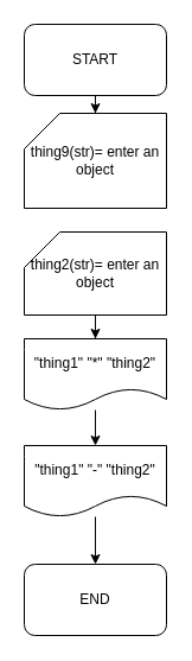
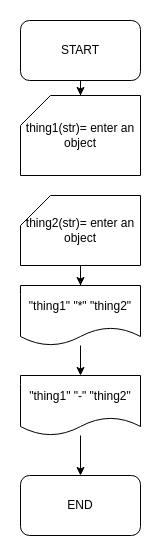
  <mxCell id="0" />
  <mxCell id="1" parent="0" />
  <mxCell id="2" value="END" style="rounded=1;whiteSpace=wrap;html=1;" vertex="1" parent="1"><mxGeometry x="20" y="475" width="120" height="60" as="geometry" /></mxCell>
  <mxCell id="3" value="" style="edgeStyle=orthogonalEdgeStyle;rounded=0;orthogonalLoop=1;jettySize=auto;html=1;" edge="1" parent="1" source="4" target="6"><mxGeometry relative="1" as="geometry" /></mxCell>
  <mxCell id="4" value="START" style="rounded=1;whiteSpace=wrap;html=1;" vertex="1" parent="1"><mxGeometry x="20" y="20" width="120" height="60" as="geometry" /></mxCell>
  <mxCell id="5" value="" style="edgeStyle=orthogonalEdgeStyle;rounded=0;orthogonalLoop=1;jettySize=auto;html=1;" edge="1" parent="1"><mxGeometry relative="1" as="geometry"><mxPoint x="80" y="365" as="sourcePoint" /><mxPoint x="80" y="365" as="targetPoint" /></mxGeometry></mxCell>
- <mxCell id="6" value="thing9(str)= enter an object" style="shape=card;whiteSpace=wrap;html=1;" vertex="1" parent="1"><mxGeometry x="20" y="95" width="120" height="80" as="geometry" /></mxCell>
+ <mxCell id="6" value="thing1(str)= enter an object" style="shape=card;whiteSpace=wrap;html=1;" vertex="1" parent="1"><mxGeometry x="20" y="95" width="120" height="80" as="geometry" /></mxCell>
  <mxCell id="7" value="" style="edgeStyle=orthogonalEdgeStyle;rounded=0;orthogonalLoop=1;jettySize=auto;html=1;entryX=0.5;entryY=0;entryDx=0;entryDy=0;" edge="1" parent="1" source="8" target="10"><mxGeometry relative="1" as="geometry" /></mxCell>
  <mxCell id="8" value="thing2(str)= enter an object" style="shape=card;whiteSpace=wrap;html=1;" vertex="1" parent="1"><mxGeometry x="20" y="195" width="120" height="70" as="geometry" /></mxCell>
  <mxCell id="9" value="" style="edgeStyle=orthogonalEdgeStyle;rounded=0;orthogonalLoop=1;jettySize=auto;html=1;" edge="1" parent="1" source="10" target="12"><mxGeometry relative="1" as="geometry" /></mxCell>
  <mxCell id="10" value="&quot;thing1&quot; &quot;*&quot; &quot;thing2&quot;" style="shape=document;whiteSpace=wrap;html=1;boundedLbl=1;" vertex="1" parent="1"><mxGeometry x="20" y="285" width="120" height="60" as="geometry" /></mxCell>
  <mxCell id="11" value="" style="edgeStyle=orthogonalEdgeStyle;rounded=0;orthogonalLoop=1;jettySize=auto;html=1;" edge="1" parent="1" source="12" target="2"><mxGeometry relative="1" as="geometry" /></mxCell>
  <mxCell id="12" value="&quot;thing1&quot; &quot;-&quot; &quot;thing2&quot;" style="shape=document;whiteSpace=wrap;html=1;boundedLbl=1;" vertex="1" parent="1"><mxGeometry x="20" y="375" width="120" height="60" as="geometry" /></mxCell>
